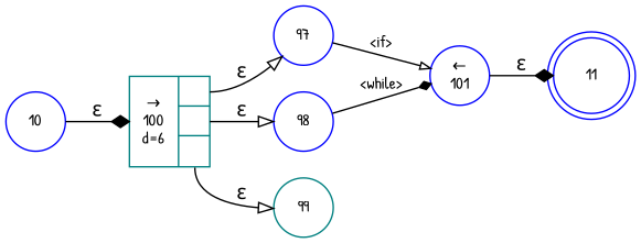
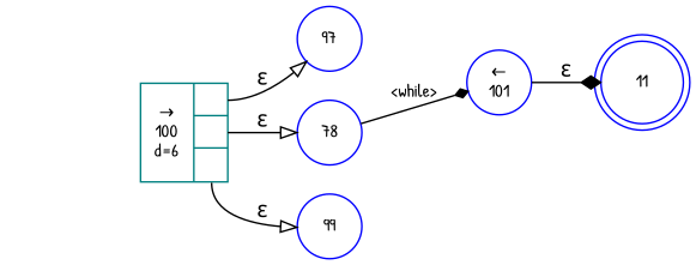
  digraph {
    fontname="Patrick Hand"
    rankdir=LR
    node [color=blue fixedsize=true fontname="Patrick Hand" fontsize=11 shape=circle peripheries=1]
    edge [arrowhead=onormal fontname="Patrick Hand"]
    n1 [label=11 shape=doublecircle width=.6 peripheries=""]
    n2 [label=97 width=.55]
    n3 [label="&larr;\n101" width=.55]
-   n4 [label=98 width=.55]
-   n5 [color=teal label=99 width=.55]
+   n4 [label=78 width=.55]
+   n5 [label=99 width=.55]
    n6 [color=teal fixedsize=false label="{&rarr;\n100\nd=6|{<p0>|<p1>|<p2>}}" shape=record]
-   n7 [label=10 width=.55]
-   n2 -> n3 [arrowsize=.7 fontsize=11 label="<if>"]
    n3 -> n1 [arrowhead=diamond label="&epsilon;"]
    n4 -> n3 [arrowhead=diamond arrowsize=.7 fontsize=11 label="<while>"]
    n6 -> n2 [label="&epsilon;" tailport=p0]
    n6 -> n4 [label="&epsilon;" tailport=p1]
    n6 -> n5 [label="&epsilon;" tailport=p2]
-   n7 -> n6 [arrowhead=diamond label="&epsilon;"]
  }
